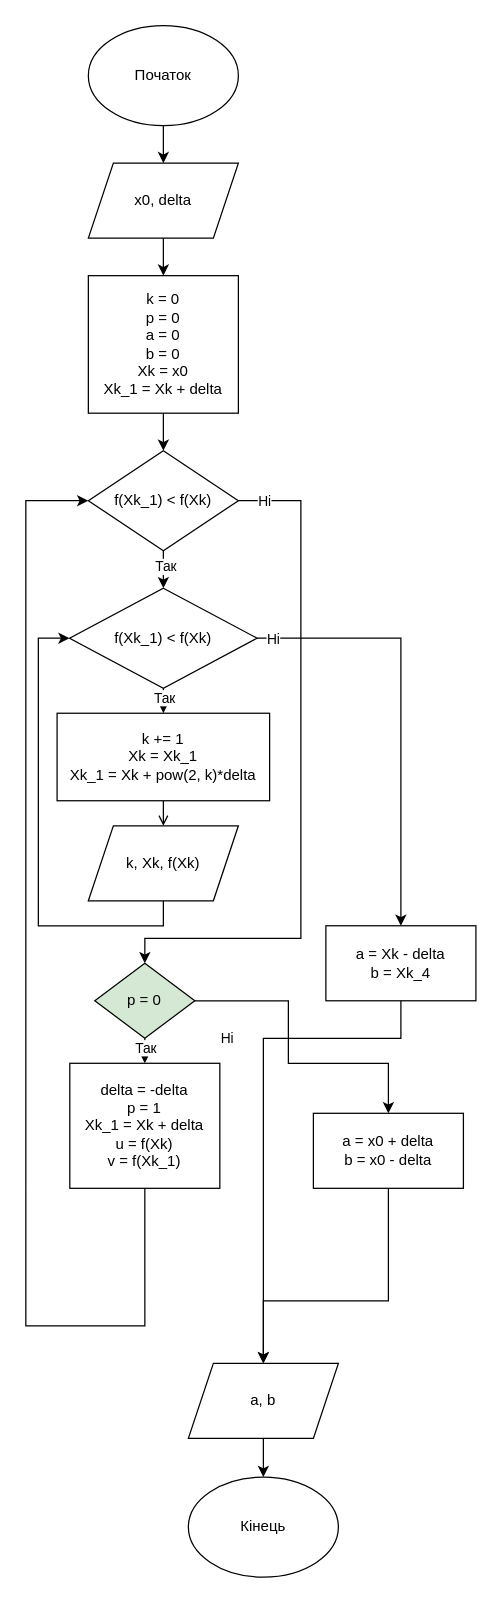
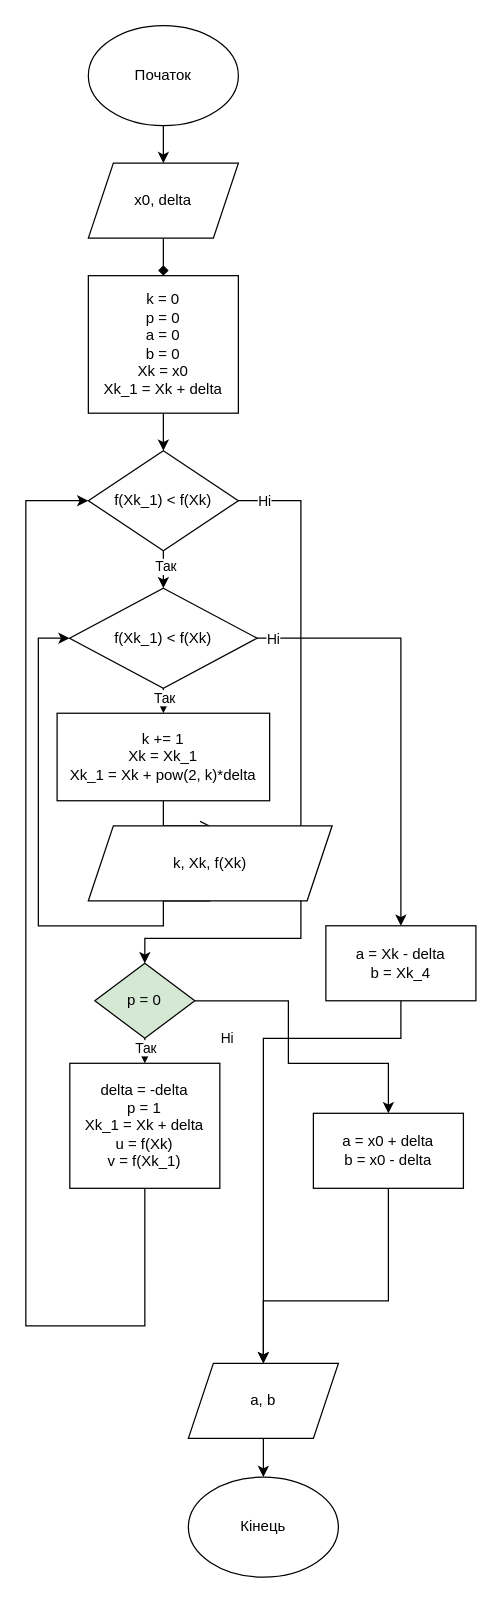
  <mxCell id="0" />
  <mxCell id="1" parent="0" />
  <mxCell id="2" style="edgeStyle=orthogonalEdgeStyle;rounded=0;orthogonalLoop=1;jettySize=auto;html=1;exitX=0.5;exitY=1;exitDx=0;exitDy=0;entryX=0.5;entryY=0;entryDx=0;entryDy=0;" edge="1" parent="1" source="3" target="8"><mxGeometry relative="1" as="geometry" /></mxCell>
  <mxCell id="3" value="Початок" style="ellipse;whiteSpace=wrap;html=1;" vertex="1" parent="1"><mxGeometry x="70" y="20" width="120" height="80" as="geometry" /></mxCell>
  <mxCell id="4" value="Кінець" style="ellipse;whiteSpace=wrap;html=1;" vertex="1" parent="1"><mxGeometry x="150" y="1181" width="120" height="80" as="geometry" /></mxCell>
  <mxCell id="5" style="edgeStyle=orthogonalEdgeStyle;rounded=0;orthogonalLoop=1;jettySize=auto;html=1;exitX=0.5;exitY=1;exitDx=0;exitDy=0;entryX=0.5;entryY=0;entryDx=0;entryDy=0;" edge="1" parent="1" source="6" target="13"><mxGeometry relative="1" as="geometry"><mxPoint x="130" y="350" as="targetPoint" /></mxGeometry></mxCell>
  <mxCell id="6" value="&lt;div&gt;k = 0&lt;/div&gt;&lt;div&gt;&lt;span style=&quot;&quot;&gt;&#09;&lt;/span&gt;p = 0&lt;/div&gt;&lt;div&gt;a = 0&lt;/div&gt;&lt;div&gt;b = 0&lt;br&gt;&lt;/div&gt;&lt;div&gt;&lt;div&gt;Xk = x0&lt;/div&gt;&lt;div&gt;&lt;span style=&quot;&quot;&gt;&#09;&lt;/span&gt;Xk_1 = Xk + delta&lt;/div&gt;&lt;/div&gt;" style="rounded=0;whiteSpace=wrap;html=1;" vertex="1" parent="1"><mxGeometry x="70" y="220" width="120" height="110" as="geometry" /></mxCell>
- <mxCell id="7" style="edgeStyle=orthogonalEdgeStyle;rounded=0;orthogonalLoop=1;jettySize=auto;html=1;exitX=0.5;exitY=1;exitDx=0;exitDy=0;entryX=0.5;entryY=0;entryDx=0;entryDy=0;" edge="1" parent="1" source="8" target="6"><mxGeometry relative="1" as="geometry" /></mxCell>
+ <mxCell id="7" style="edgeStyle=orthogonalEdgeStyle;rounded=0;orthogonalLoop=1;jettySize=auto;html=1;exitX=0.5;exitY=1;exitDx=0;exitDy=0;entryX=0.5;entryY=0;entryDx=0;entryDy=0;endArrow=diamond;" edge="1" parent="1" source="8" target="6"><mxGeometry relative="1" as="geometry" /></mxCell>
  <mxCell id="8" value="x0, delta" style="shape=parallelogram;perimeter=parallelogramPerimeter;whiteSpace=wrap;html=1;fixedSize=1;" vertex="1" parent="1"><mxGeometry x="70" y="130" width="120" height="60" as="geometry" /></mxCell>
  <mxCell id="9" style="edgeStyle=orthogonalEdgeStyle;rounded=0;orthogonalLoop=1;jettySize=auto;html=1;exitX=0.5;exitY=1;exitDx=0;exitDy=0;entryX=0.5;entryY=0;entryDx=0;entryDy=0;" edge="1" parent="1" source="13" target="18"><mxGeometry relative="1" as="geometry" /></mxCell>
  <mxCell id="10" value="Так" style="edgeLabel;html=1;align=center;verticalAlign=middle;resizable=0;points=[];" vertex="1" connectable="0" parent="9"><mxGeometry x="-0.223" y="1" relative="1" as="geometry"><mxPoint as="offset" /></mxGeometry></mxCell>
  <mxCell id="11" style="edgeStyle=orthogonalEdgeStyle;rounded=0;orthogonalLoop=1;jettySize=auto;html=1;exitX=1;exitY=0.5;exitDx=0;exitDy=0;entryX=0.5;entryY=0;entryDx=0;entryDy=0;" edge="1" parent="1" source="13" target="32"><mxGeometry relative="1" as="geometry"><Array as="points"><mxPoint x="240" y="400" /><mxPoint x="240" y="750" /><mxPoint x="115" y="750" /></Array></mxGeometry></mxCell>
  <mxCell id="12" value="Ні" style="edgeLabel;html=1;align=center;verticalAlign=middle;resizable=0;points=[];" vertex="1" connectable="0" parent="11"><mxGeometry x="-0.874" y="-1" relative="1" as="geometry"><mxPoint x="-14" y="-1" as="offset" /></mxGeometry></mxCell>
  <mxCell id="13" value="f(Xk_1) &amp;lt; f(Xk)" style="rhombus;whiteSpace=wrap;html=1;" vertex="1" parent="1"><mxGeometry x="70" y="360" width="120" height="80" as="geometry" /></mxCell>
  <mxCell id="14" style="edgeStyle=orthogonalEdgeStyle;rounded=0;orthogonalLoop=1;jettySize=auto;html=1;exitX=0.5;exitY=1;exitDx=0;exitDy=0;entryX=0.5;entryY=0;entryDx=0;entryDy=0;" edge="1" parent="1" source="18" target="20"><mxGeometry relative="1" as="geometry" /></mxCell>
  <mxCell id="15" value="Так" style="edgeLabel;html=1;align=center;verticalAlign=middle;resizable=0;points=[];" vertex="1" connectable="0" parent="14"><mxGeometry x="-0.315" relative="1" as="geometry"><mxPoint as="offset" /></mxGeometry></mxCell>
  <mxCell id="16" style="edgeStyle=orthogonalEdgeStyle;rounded=0;orthogonalLoop=1;jettySize=auto;html=1;exitX=1;exitY=0.5;exitDx=0;exitDy=0;entryX=0.5;entryY=0;entryDx=0;entryDy=0;" edge="1" parent="1" source="18" target="25"><mxGeometry relative="1" as="geometry"><Array as="points"><mxPoint x="320" y="510" /></Array></mxGeometry></mxCell>
  <mxCell id="17" value="Ні" style="edgeLabel;html=1;align=center;verticalAlign=middle;resizable=0;points=[];" vertex="1" connectable="0" parent="16"><mxGeometry x="-0.93" relative="1" as="geometry"><mxPoint as="offset" /></mxGeometry></mxCell>
  <mxCell id="18" value="f(Xk_1) &amp;lt; f(Xk)" style="rhombus;whiteSpace=wrap;html=1;" vertex="1" parent="1"><mxGeometry x="55" y="470" width="150" height="80" as="geometry" /></mxCell>
  <mxCell id="19" style="edgeStyle=orthogonalEdgeStyle;rounded=0;orthogonalLoop=1;jettySize=auto;html=1;exitX=0.5;exitY=1;exitDx=0;exitDy=0;entryX=0.5;entryY=0;entryDx=0;entryDy=0;endArrow=open;" edge="1" parent="1" source="20" target="23"><mxGeometry relative="1" as="geometry" /></mxCell>
  <mxCell id="20" value="&lt;div&gt;k += 1&lt;/div&gt;&lt;div&gt;&lt;span style=&quot;&quot;&gt;&#09;&#09;&#09;&#09;&lt;/span&gt;Xk = Xk_1&lt;/div&gt;&lt;div&gt;&lt;span style=&quot;&quot;&gt;&#09;&#09;&#09;&#09;&lt;/span&gt;Xk_1 = Xk + pow(2, k)*delta&lt;/div&gt;" style="rounded=0;whiteSpace=wrap;html=1;" vertex="1" parent="1"><mxGeometry x="45" y="570" width="170" height="70" as="geometry" /></mxCell>
  <mxCell id="21" style="edgeStyle=orthogonalEdgeStyle;rounded=0;orthogonalLoop=1;jettySize=auto;html=1;exitX=0.5;exitY=1;exitDx=0;exitDy=0;" edge="1" parent="1" source="20" target="20"><mxGeometry relative="1" as="geometry" /></mxCell>
  <mxCell id="22" style="edgeStyle=orthogonalEdgeStyle;rounded=0;orthogonalLoop=1;jettySize=auto;html=1;exitX=0.5;exitY=1;exitDx=0;exitDy=0;entryX=0;entryY=0.5;entryDx=0;entryDy=0;" edge="1" parent="1" source="23" target="18"><mxGeometry relative="1" as="geometry"><mxPoint x="50" y="510" as="targetPoint" /><Array as="points"><mxPoint x="130" y="740" /><mxPoint x="30" y="740" /><mxPoint x="30" y="510" /></Array></mxGeometry></mxCell>
- <mxCell id="23" value="k, Xk, f(Xk)" style="shape=parallelogram;perimeter=parallelogramPerimeter;whiteSpace=wrap;html=1;fixedSize=1;" vertex="1" parent="1"><mxGeometry x="70" y="660" width="120" height="60" as="geometry" /></mxCell>
+ <mxCell id="23" value="k, Xk, f(Xk)" style="shape=parallelogram;perimeter=parallelogramPerimeter;whiteSpace=wrap;html=1;fixedSize=1;" vertex="1" parent="1"><mxGeometry x="70" y="660" width="195" height="60" as="geometry" /></mxCell>
  <mxCell id="24" style="edgeStyle=orthogonalEdgeStyle;rounded=0;orthogonalLoop=1;jettySize=auto;html=1;exitX=0.5;exitY=1;exitDx=0;exitDy=0;entryX=0.5;entryY=0;entryDx=0;entryDy=0;" edge="1" parent="1" source="25" target="27"><mxGeometry relative="1" as="geometry"><Array as="points"><mxPoint x="320" y="830" /><mxPoint x="210" y="830" /><mxPoint x="210" y="1080" /></Array></mxGeometry></mxCell>
  <mxCell id="25" value="&lt;div&gt;a = Xk - delta&lt;/div&gt;&lt;div&gt;&lt;span style=&quot;&quot;&gt;&#09;&#09;&#09;&lt;/span&gt;b = Xk_4&lt;/div&gt;" style="rounded=0;whiteSpace=wrap;html=1;" vertex="1" parent="1"><mxGeometry x="260" y="740" width="120" height="60" as="geometry" /></mxCell>
  <mxCell id="26" style="edgeStyle=orthogonalEdgeStyle;rounded=0;orthogonalLoop=1;jettySize=auto;html=1;exitX=0.5;exitY=1;exitDx=0;exitDy=0;entryX=0.5;entryY=0;entryDx=0;entryDy=0;" edge="1" parent="1" source="27" target="4"><mxGeometry relative="1" as="geometry" /></mxCell>
  <mxCell id="27" value="a, b" style="shape=parallelogram;perimeter=parallelogramPerimeter;whiteSpace=wrap;html=1;fixedSize=1;" vertex="1" parent="1"><mxGeometry x="150" y="1090" width="120" height="60" as="geometry" /></mxCell>
  <mxCell id="28" style="edgeStyle=orthogonalEdgeStyle;rounded=0;orthogonalLoop=1;jettySize=auto;html=1;exitX=0.5;exitY=1;exitDx=0;exitDy=0;entryX=0.5;entryY=0;entryDx=0;entryDy=0;" edge="1" parent="1" source="32" target="34"><mxGeometry relative="1" as="geometry" /></mxCell>
  <mxCell id="29" value="Так" style="edgeLabel;html=1;align=center;verticalAlign=middle;resizable=0;points=[];" vertex="1" connectable="0" parent="28"><mxGeometry x="-0.327" relative="1" as="geometry"><mxPoint as="offset" /></mxGeometry></mxCell>
  <mxCell id="30" style="edgeStyle=orthogonalEdgeStyle;rounded=0;orthogonalLoop=1;jettySize=auto;html=1;exitX=1;exitY=0.5;exitDx=0;exitDy=0;entryX=0.5;entryY=0;entryDx=0;entryDy=0;" edge="1" parent="1" source="32" target="36"><mxGeometry relative="1" as="geometry"><Array as="points"><mxPoint x="230" y="800" /><mxPoint x="230" y="850" /><mxPoint x="310" y="850" /></Array></mxGeometry></mxCell>
  <mxCell id="31" value="Ні" style="edgeLabel;html=1;align=center;verticalAlign=middle;resizable=0;points=[];" vertex="1" connectable="0" parent="30"><mxGeometry x="-0.103" y="-6" relative="1" as="geometry"><mxPoint x="-44" y="-6" as="offset" /></mxGeometry></mxCell>
  <mxCell id="32" value="p = 0" style="rhombus;whiteSpace=wrap;html=1;fillColor=#d5e8d4;" vertex="1" parent="1"><mxGeometry x="75.17" y="770" width="80" height="60" as="geometry" /></mxCell>
  <mxCell id="33" style="edgeStyle=orthogonalEdgeStyle;rounded=0;orthogonalLoop=1;jettySize=auto;html=1;exitX=0.5;exitY=1;exitDx=0;exitDy=0;entryX=0;entryY=0.5;entryDx=0;entryDy=0;" edge="1" parent="1" source="34" target="13"><mxGeometry relative="1" as="geometry"><mxPoint x="10" y="280" as="targetPoint" /><Array as="points"><mxPoint x="115" y="1060" /><mxPoint x="20" y="1060" /><mxPoint x="20" y="400" /></Array></mxGeometry></mxCell>
  <mxCell id="34" value="delta = -delta&lt;br&gt;p = 1&lt;br&gt;&lt;div&gt;Xk_1 = Xk + delta&lt;/div&gt;&lt;div&gt;&lt;span style=&quot;&quot;&gt;&#09;&#09;&#09;&#09;&lt;/span&gt;u = f(Xk)&lt;/div&gt;&lt;div&gt;&lt;span style=&quot;&quot;&gt;&#09;&#09;&#09;&#09;&lt;/span&gt;v = f(Xk_1)&lt;/div&gt;" style="rounded=0;whiteSpace=wrap;html=1;" vertex="1" parent="1"><mxGeometry x="55.17" y="850" width="120" height="100" as="geometry" /></mxCell>
  <mxCell id="35" style="edgeStyle=orthogonalEdgeStyle;rounded=0;orthogonalLoop=1;jettySize=auto;html=1;exitX=0.5;exitY=1;exitDx=0;exitDy=0;entryX=0.5;entryY=0;entryDx=0;entryDy=0;" edge="1" parent="1" source="36" target="27"><mxGeometry relative="1" as="geometry"><mxPoint x="130" y="1090" as="targetPoint" /><Array as="points"><mxPoint x="310" y="1040" /><mxPoint x="210" y="1040" /><mxPoint x="210" y="1080" /></Array></mxGeometry></mxCell>
  <mxCell id="36" value="&lt;div&gt;a = x0 + delta&lt;/div&gt;&lt;div&gt;&lt;span style=&quot;&quot;&gt;&#09;&#09;&#09;&#09;&lt;/span&gt;b = x0 - delta&lt;/div&gt;" style="rounded=0;whiteSpace=wrap;html=1;" vertex="1" parent="1"><mxGeometry x="250" y="890" width="120" height="60" as="geometry" /></mxCell>
